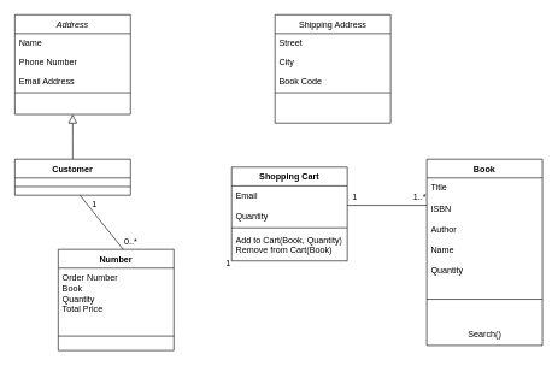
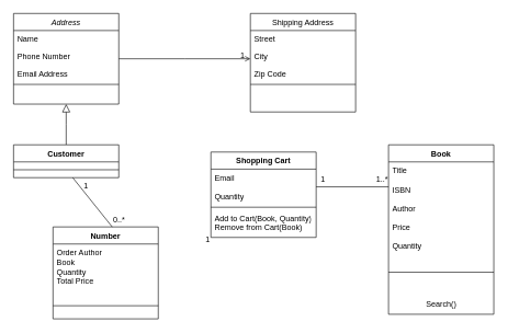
  <mxCell id="0" />
  <mxCell id="1" parent="0" />
  <mxCell id="2" value="Address" style="swimlane;fontStyle=2;align=center;verticalAlign=top;childLayout=stackLayout;horizontal=1;startSize=26;horizontalStack=0;resizeParent=1;resizeLast=0;collapsible=1;marginBottom=0;rounded=0;shadow=0;strokeWidth=1;" parent="1" vertex="1"><mxGeometry x="20" y="20" width="160" height="138" as="geometry"><mxRectangle x="230" y="140" width="160" height="26" as="alternateBounds" /></mxGeometry></mxCell>
  <mxCell id="3" value="Name" style="text;align=left;verticalAlign=top;spacingLeft=4;spacingRight=4;overflow=hidden;rotatable=0;points=[[0,0.5],[1,0.5]];portConstraint=eastwest;" parent="2" vertex="1"><mxGeometry y="26" width="160" height="26" as="geometry" /></mxCell>
  <mxCell id="4" value="Phone Number" style="text;align=left;verticalAlign=top;spacingLeft=4;spacingRight=4;overflow=hidden;rotatable=0;points=[[0,0.5],[1,0.5]];portConstraint=eastwest;rounded=0;shadow=0;html=0;" parent="2" vertex="1"><mxGeometry y="52" width="160" height="26" as="geometry" /></mxCell>
  <mxCell id="5" value="Email Address" style="text;align=left;verticalAlign=top;spacingLeft=4;spacingRight=4;overflow=hidden;rotatable=0;points=[[0,0.5],[1,0.5]];portConstraint=eastwest;rounded=0;shadow=0;html=0;" parent="2" vertex="1"><mxGeometry y="78" width="160" height="26" as="geometry" /></mxCell>
  <mxCell id="6" value="" style="line;html=1;strokeWidth=1;align=left;verticalAlign=middle;spacingTop=-1;spacingLeft=3;spacingRight=3;rotatable=0;labelPosition=right;points=[];portConstraint=eastwest;" parent="2" vertex="1"><mxGeometry y="104" width="160" height="8" as="geometry" /></mxCell>
  <mxCell id="7" value="" style="endArrow=block;endSize=10;endFill=0;shadow=0;strokeWidth=1;rounded=0;edgeStyle=elbowEdgeStyle;elbow=vertical;" parent="1" target="2" edge="1"><mxGeometry width="160" relative="1" as="geometry"><mxPoint x="100" y="220" as="sourcePoint" /><mxPoint x="180" y="103" as="targetPoint" /></mxGeometry></mxCell>
  <mxCell id="8" value="Shipping Address" style="swimlane;fontStyle=0;align=center;verticalAlign=top;childLayout=stackLayout;horizontal=1;startSize=26;horizontalStack=0;resizeParent=1;resizeLast=0;collapsible=1;marginBottom=0;rounded=0;shadow=0;strokeWidth=1;" parent="1" vertex="1"><mxGeometry x="380" y="20" width="160" height="150" as="geometry"><mxRectangle x="550" y="140" width="160" height="26" as="alternateBounds" /></mxGeometry></mxCell>
  <mxCell id="9" value="Street" style="text;align=left;verticalAlign=top;spacingLeft=4;spacingRight=4;overflow=hidden;rotatable=0;points=[[0,0.5],[1,0.5]];portConstraint=eastwest;" parent="8" vertex="1"><mxGeometry y="26" width="160" height="26" as="geometry" /></mxCell>
  <mxCell id="10" value="City" style="text;align=left;verticalAlign=top;spacingLeft=4;spacingRight=4;overflow=hidden;rotatable=0;points=[[0,0.5],[1,0.5]];portConstraint=eastwest;rounded=0;shadow=0;html=0;" parent="8" vertex="1"><mxGeometry y="52" width="160" height="26" as="geometry" /></mxCell>
- <mxCell id="11" value="Book Code" style="text;align=left;verticalAlign=top;spacingLeft=4;spacingRight=4;overflow=hidden;rotatable=0;points=[[0,0.5],[1,0.5]];portConstraint=eastwest;rounded=0;shadow=0;html=0;" parent="8" vertex="1"><mxGeometry y="78" width="160" height="26" as="geometry" /></mxCell>
+ <mxCell id="11" value="Zip Code" style="text;align=left;verticalAlign=top;spacingLeft=4;spacingRight=4;overflow=hidden;rotatable=0;points=[[0,0.5],[1,0.5]];portConstraint=eastwest;rounded=0;shadow=0;html=0;" parent="8" vertex="1"><mxGeometry y="78" width="160" height="26" as="geometry" /></mxCell>
  <mxCell id="12" value="" style="line;html=1;strokeWidth=1;align=left;verticalAlign=middle;spacingTop=-1;spacingLeft=3;spacingRight=3;rotatable=0;labelPosition=right;points=[];portConstraint=eastwest;" parent="8" vertex="1"><mxGeometry y="104" width="160" height="8" as="geometry" /></mxCell>
+ <mxCell id="13" value="" style="endArrow=open;shadow=0;strokeWidth=1;rounded=0;endFill=1;edgeStyle=elbowEdgeStyle;elbow=vertical;" parent="1" source="2" target="8" edge="1"><mxGeometry x="0.5" y="41" relative="1" as="geometry"><mxPoint x="360" y="92" as="sourcePoint" /><mxPoint x="520" y="92" as="targetPoint" /><mxPoint x="-40" y="32" as="offset" /></mxGeometry></mxCell>
+ <mxCell id="14" value="1" style="resizable=0;align=right;verticalAlign=bottom;labelBackgroundColor=none;fontSize=12;" parent="13" connectable="0" vertex="1"><mxGeometry x="1" relative="1" as="geometry"><mxPoint x="-7" y="4" as="offset" /></mxGeometry></mxCell>
  <mxCell id="15" value="Book" style="swimlane;fontStyle=1;align=center;verticalAlign=top;childLayout=stackLayout;horizontal=1;startSize=26;horizontalStack=0;resizeParent=1;resizeParentMax=0;resizeLast=0;collapsible=1;marginBottom=0;whiteSpace=wrap;html=1;" vertex="1" parent="1"><mxGeometry x="590" y="220" width="160" height="258" as="geometry" /></mxCell>
- <mxCell id="16" value="Title&lt;br&gt;&lt;br&gt;ISBN&lt;br&gt;&lt;br&gt;Author&lt;br&gt;&lt;br&gt;Name&lt;br&gt;&lt;br&gt;Quantity" style="text;strokeColor=none;fillColor=none;align=left;verticalAlign=top;spacingLeft=4;spacingRight=4;overflow=hidden;rotatable=0;points=[[0,0.5],[1,0.5]];portConstraint=eastwest;whiteSpace=wrap;html=1;" vertex="1" parent="15"><mxGeometry y="26" width="160" height="134" as="geometry" /></mxCell>
+ <mxCell id="16" value="Title&lt;br&gt;&lt;br&gt;ISBN&lt;br&gt;&lt;br&gt;Author&lt;br&gt;&lt;br&gt;Price&lt;br&gt;&lt;br&gt;Quantity" style="text;strokeColor=none;fillColor=none;align=left;verticalAlign=top;spacingLeft=4;spacingRight=4;overflow=hidden;rotatable=0;points=[[0,0.5],[1,0.5]];portConstraint=eastwest;whiteSpace=wrap;html=1;" vertex="1" parent="15"><mxGeometry y="26" width="160" height="134" as="geometry" /></mxCell>
  <mxCell id="17" value="" style="line;strokeWidth=1;fillColor=none;align=left;verticalAlign=middle;spacingTop=-1;spacingLeft=3;spacingRight=3;rotatable=0;labelPosition=right;points=[];portConstraint=eastwest;strokeColor=inherit;" vertex="1" parent="15"><mxGeometry y="160" width="160" height="68" as="geometry" /></mxCell>
  <mxCell id="18" value="Search()" style="text;html=1;align=center;verticalAlign=middle;resizable=0;points=[];autosize=1;strokeColor=none;fillColor=none;" vertex="1" parent="15"><mxGeometry y="228" width="160" height="30" as="geometry" /></mxCell>
  <mxCell id="19" value="Shopping Cart" style="swimlane;fontStyle=1;align=center;verticalAlign=top;childLayout=stackLayout;horizontal=1;startSize=26;horizontalStack=0;resizeParent=1;resizeParentMax=0;resizeLast=0;collapsible=1;marginBottom=0;whiteSpace=wrap;html=1;" vertex="1" parent="1"><mxGeometry x="320" y="231" width="160" height="130" as="geometry" /></mxCell>
  <mxCell id="20" value="Email&lt;br&gt;&lt;br&gt;Quantity" style="text;strokeColor=none;fillColor=none;align=left;verticalAlign=top;spacingLeft=4;spacingRight=4;overflow=hidden;rotatable=0;points=[[0,0.5],[1,0.5]];portConstraint=eastwest;whiteSpace=wrap;html=1;" vertex="1" parent="19"><mxGeometry y="26" width="160" height="54" as="geometry" /></mxCell>
  <mxCell id="21" value="" style="line;strokeWidth=1;fillColor=none;align=left;verticalAlign=middle;spacingTop=-1;spacingLeft=3;spacingRight=3;rotatable=0;labelPosition=right;points=[];portConstraint=eastwest;strokeColor=inherit;" vertex="1" parent="19"><mxGeometry y="80" width="160" height="8" as="geometry" /></mxCell>
  <mxCell id="22" value="Add to Cart(Book, Quantity)&lt;br&gt;Remove from Cart(Book)" style="text;strokeColor=none;fillColor=none;align=left;verticalAlign=top;spacingLeft=4;spacingRight=4;overflow=hidden;rotatable=0;points=[[0,0.5],[1,0.5]];portConstraint=eastwest;whiteSpace=wrap;html=1;" vertex="1" parent="19"><mxGeometry y="88" width="160" height="42" as="geometry" /></mxCell>
  <mxCell id="23" value="" style="endArrow=none;html=1;rounded=0;exitX=1;exitY=0.5;exitDx=0;exitDy=0;" edge="1" parent="1" source="20"><mxGeometry width="50" height="50" relative="1" as="geometry"><mxPoint x="185.92" y="421" as="sourcePoint" /><mxPoint x="590" y="284" as="targetPoint" /></mxGeometry></mxCell>
  <mxCell id="24" value="Customer&lt;br&gt;" style="swimlane;fontStyle=1;align=center;verticalAlign=top;childLayout=stackLayout;horizontal=1;startSize=26;horizontalStack=0;resizeParent=1;resizeParentMax=0;resizeLast=0;collapsible=1;marginBottom=0;whiteSpace=wrap;html=1;" vertex="1" parent="1"><mxGeometry x="20" y="220" width="160" height="50" as="geometry" /></mxCell>
  <mxCell id="25" value="" style="line;strokeWidth=1;fillColor=none;align=left;verticalAlign=middle;spacingTop=-1;spacingLeft=3;spacingRight=3;rotatable=0;labelPosition=right;points=[];portConstraint=eastwest;strokeColor=inherit;" vertex="1" parent="24"><mxGeometry y="26" width="160" height="24" as="geometry" /></mxCell>
  <mxCell id="26" value="Number" style="swimlane;fontStyle=1;align=center;verticalAlign=top;childLayout=stackLayout;horizontal=1;startSize=26;horizontalStack=0;resizeParent=1;resizeParentMax=0;resizeLast=0;collapsible=1;marginBottom=0;whiteSpace=wrap;html=1;" vertex="1" parent="1"><mxGeometry x="80" y="345" width="160" height="140" as="geometry" /></mxCell>
- <mxCell id="27" value="Order Number&lt;br&gt;Book&lt;br&gt;Quantity&lt;br&gt;Total Price" style="text;strokeColor=none;fillColor=none;align=left;verticalAlign=top;spacingLeft=4;spacingRight=4;overflow=hidden;rotatable=0;points=[[0,0.5],[1,0.5]];portConstraint=eastwest;whiteSpace=wrap;html=1;" vertex="1" parent="26"><mxGeometry y="26" width="160" height="74" as="geometry" /></mxCell>
+ <mxCell id="27" value="Order Author&lt;br&gt;Book&lt;br&gt;Quantity&lt;br&gt;Total Price" style="text;strokeColor=none;fillColor=none;align=left;verticalAlign=top;spacingLeft=4;spacingRight=4;overflow=hidden;rotatable=0;points=[[0,0.5],[1,0.5]];portConstraint=eastwest;whiteSpace=wrap;html=1;" vertex="1" parent="26"><mxGeometry y="26" width="160" height="74" as="geometry" /></mxCell>
  <mxCell id="28" value="" style="line;strokeWidth=1;fillColor=none;align=left;verticalAlign=middle;spacingTop=-1;spacingLeft=3;spacingRight=3;rotatable=0;labelPosition=right;points=[];portConstraint=eastwest;strokeColor=inherit;" vertex="1" parent="26"><mxGeometry y="100" width="160" height="40" as="geometry" /></mxCell>
  <mxCell id="29" value="" style="endArrow=none;html=1;rounded=0;entryX=0.5;entryY=0.036;entryDx=0;entryDy=0;entryPerimeter=0;" edge="1" parent="1"><mxGeometry width="50" height="50" relative="1" as="geometry"><mxPoint x="110" y="270" as="sourcePoint" /><mxPoint x="170" y="345" as="targetPoint" /></mxGeometry></mxCell>
  <mxCell id="30" value="1" style="text;html=1;align=center;verticalAlign=middle;resizable=0;points=[];autosize=1;strokeColor=none;fillColor=none;" vertex="1" parent="1"><mxGeometry x="115" y="268" width="30" height="30" as="geometry" /></mxCell>
  <mxCell id="31" value="0..*" style="text;html=1;align=center;verticalAlign=middle;resizable=0;points=[];autosize=1;strokeColor=none;fillColor=none;" vertex="1" parent="1"><mxGeometry x="160" y="320" width="40" height="30" as="geometry" /></mxCell>
  <mxCell id="32" value="1" style="text;html=1;align=center;verticalAlign=middle;resizable=0;points=[];autosize=1;strokeColor=none;fillColor=none;" vertex="1" parent="1"><mxGeometry x="300" y="350" width="30" height="30" as="geometry" /></mxCell>
  <mxCell id="33" value="1" style="text;html=1;align=center;verticalAlign=middle;resizable=0;points=[];autosize=1;strokeColor=none;fillColor=none;" vertex="1" parent="1"><mxGeometry x="475" y="258" width="30" height="30" as="geometry" /></mxCell>
  <mxCell id="34" value="1..*" style="text;html=1;align=center;verticalAlign=middle;resizable=0;points=[];autosize=1;strokeColor=none;fillColor=none;" vertex="1" parent="1"><mxGeometry x="560" y="258" width="40" height="30" as="geometry" /></mxCell>
